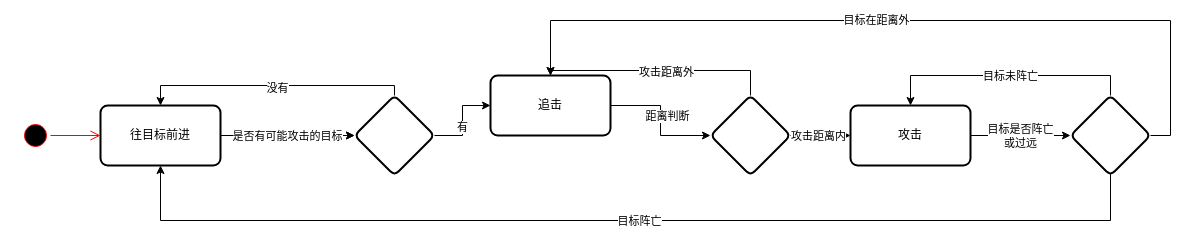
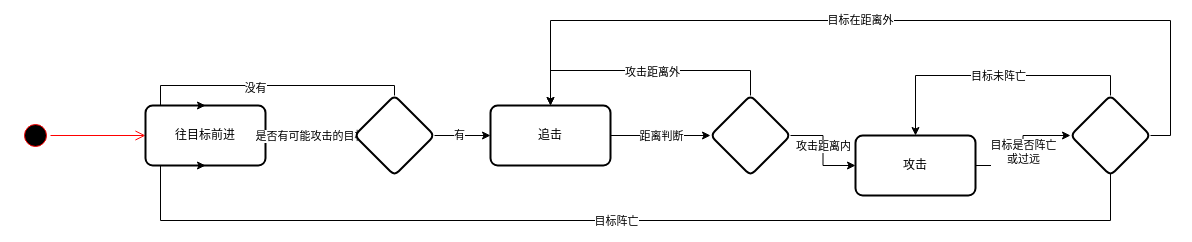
  <mxCell id="0" />
  <mxCell id="1" parent="0" />
  <mxCell id="2" value="" style="ellipse;html=1;shape=startState;fillColor=#000000;strokeColor=#ff0000;" vertex="1" parent="1"><mxGeometry x="20" y="120" width="30" height="30" as="geometry" /></mxCell>
  <mxCell id="3" value="" style="edgeStyle=orthogonalEdgeStyle;html=1;verticalAlign=bottom;endArrow=open;endSize=8;strokeColor=#ff0000;rounded=0;entryX=0;entryY=0.5;entryDx=0;entryDy=0;" edge="1" parent="1" source="2" target="7"><mxGeometry relative="1" as="geometry"><mxPoint x="110" y="135" as="targetPoint" /></mxGeometry></mxCell>
  <mxCell id="4" value="" style="edgeStyle=orthogonalEdgeStyle;rounded=0;orthogonalLoop=1;jettySize=auto;html=1;" edge="1" parent="1" source="30" target="10"><mxGeometry relative="1" as="geometry" /></mxCell>
  <mxCell id="5" value="有" style="edgeLabel;html=1;align=center;verticalAlign=middle;resizable=0;points=[];" vertex="1" connectable="0" parent="4"><mxGeometry x="-0.143" y="1" relative="1" as="geometry"><mxPoint as="offset" /></mxGeometry></mxCell>
  <mxCell id="6" value="" style="edgeStyle=orthogonalEdgeStyle;rounded=0;orthogonalLoop=1;jettySize=auto;html=1;" edge="1" parent="1" source="7" target="30"><mxGeometry relative="1" as="geometry" /></mxCell>
- <mxCell id="7" value="往目标前进" style="whiteSpace=wrap;html=1;strokeWidth=2;rounded=1;arcSize=12;" vertex="1" parent="1"><mxGeometry x="100" y="105" width="120" height="60" as="geometry" /></mxCell>
+ <mxCell id="7" value="往目标前进" style="whiteSpace=wrap;html=1;strokeWidth=2;rounded=1;arcSize=12;" vertex="1" parent="1"><mxGeometry x="145" y="105" width="120" height="60" as="geometry" /></mxCell>
  <mxCell id="8" value="" style="edgeStyle=orthogonalEdgeStyle;rounded=0;orthogonalLoop=1;jettySize=auto;html=1;" edge="1" parent="1" source="10" target="15"><mxGeometry relative="1" as="geometry" /></mxCell>
  <mxCell id="9" value="距离判断" style="edgeLabel;html=1;align=center;verticalAlign=middle;resizable=0;points=[];" vertex="1" connectable="0" parent="8"><mxGeometry x="-0.1" y="1" relative="1" as="geometry"><mxPoint x="5" y="1" as="offset" /></mxGeometry></mxCell>
- <mxCell id="10" value="追击" style="whiteSpace=wrap;html=1;strokeWidth=2;rounded=1;arcSize=12;" vertex="1" parent="1"><mxGeometry x="490" y="75" width="120" height="60" as="geometry" /></mxCell>
+ <mxCell id="10" value="追击" style="whiteSpace=wrap;html=1;strokeWidth=2;rounded=1;arcSize=12;" vertex="1" parent="1"><mxGeometry x="490" y="105" width="120" height="60" as="geometry" /></mxCell>
  <mxCell id="11" style="edgeStyle=orthogonalEdgeStyle;rounded=0;orthogonalLoop=1;jettySize=auto;html=1;entryX=0.5;entryY=0;entryDx=0;entryDy=0;" edge="1" parent="1" source="15" target="10"><mxGeometry relative="1" as="geometry"><Array as="points"><mxPoint x="750" y="70" /><mxPoint x="550" y="70" /></Array></mxGeometry></mxCell>
  <mxCell id="12" value="攻击距离外" style="edgeLabel;html=1;align=center;verticalAlign=middle;resizable=0;points=[];" vertex="1" connectable="0" parent="11"><mxGeometry x="-0.043" y="1" relative="1" as="geometry"><mxPoint as="offset" /></mxGeometry></mxCell>
  <mxCell id="13" value="" style="edgeStyle=orthogonalEdgeStyle;rounded=0;orthogonalLoop=1;jettySize=auto;html=1;" edge="1" parent="1" source="15" target="18"><mxGeometry relative="1" as="geometry" /></mxCell>
  <mxCell id="14" value="攻击距离内" style="edgeLabel;html=1;align=center;verticalAlign=middle;resizable=0;points=[];" vertex="1" connectable="0" parent="13"><mxGeometry x="-0.1" relative="1" as="geometry"><mxPoint as="offset" /></mxGeometry></mxCell>
  <mxCell id="15" value="" style="rhombus;whiteSpace=wrap;html=1;strokeWidth=2;rounded=1;arcSize=12;" vertex="1" parent="1"><mxGeometry x="710" y="95" width="80" height="80" as="geometry" /></mxCell>
  <mxCell id="16" value="" style="edgeStyle=orthogonalEdgeStyle;rounded=0;orthogonalLoop=1;jettySize=auto;html=1;" edge="1" parent="1" source="18" target="25"><mxGeometry relative="1" as="geometry" /></mxCell>
  <mxCell id="17" value="目标是否阵亡&lt;br&gt;或过远" style="edgeLabel;html=1;align=center;verticalAlign=middle;resizable=0;points=[];" vertex="1" connectable="0" parent="16"><mxGeometry x="-0.02" relative="1" as="geometry"><mxPoint as="offset" /></mxGeometry></mxCell>
- <mxCell id="18" value="攻击" style="whiteSpace=wrap;html=1;strokeWidth=2;rounded=1;arcSize=12;" vertex="1" parent="1"><mxGeometry x="850" y="105" width="120" height="60" as="geometry" /></mxCell>
+ <mxCell id="18" value="攻击" style="whiteSpace=wrap;html=1;strokeWidth=2;rounded=1;arcSize=12;" vertex="1" parent="1"><mxGeometry x="855" y="135" width="120" height="60" as="geometry" /></mxCell>
  <mxCell id="19" style="edgeStyle=orthogonalEdgeStyle;rounded=0;orthogonalLoop=1;jettySize=auto;html=1;exitX=0.5;exitY=0;exitDx=0;exitDy=0;entryX=0.5;entryY=0;entryDx=0;entryDy=0;" edge="1" parent="1" source="25" target="18"><mxGeometry relative="1" as="geometry" /></mxCell>
  <mxCell id="20" value="目标未阵亡" style="edgeLabel;html=1;align=center;verticalAlign=middle;resizable=0;points=[];" vertex="1" connectable="0" parent="19"><mxGeometry x="-0.032" relative="1" as="geometry"><mxPoint as="offset" /></mxGeometry></mxCell>
  <mxCell id="21" style="edgeStyle=orthogonalEdgeStyle;rounded=0;orthogonalLoop=1;jettySize=auto;html=1;entryX=0.5;entryY=1;entryDx=0;entryDy=0;" edge="1" parent="1" target="7"><mxGeometry relative="1" as="geometry"><Array as="points"><mxPoint x="1110" y="220" /><mxPoint x="160" y="220" /></Array><mxPoint x="1110" y="170" as="sourcePoint" /></mxGeometry></mxCell>
  <mxCell id="22" value="目标阵亡" style="edgeLabel;html=1;align=center;verticalAlign=middle;resizable=0;points=[];" vertex="1" connectable="0" parent="21"><mxGeometry x="-0.01" relative="1" as="geometry"><mxPoint as="offset" /></mxGeometry></mxCell>
  <mxCell id="23" style="edgeStyle=orthogonalEdgeStyle;rounded=0;orthogonalLoop=1;jettySize=auto;html=1;exitX=1;exitY=0.5;exitDx=0;exitDy=0;entryX=0.5;entryY=0;entryDx=0;entryDy=0;" edge="1" parent="1" source="25" target="10"><mxGeometry relative="1" as="geometry"><Array as="points"><mxPoint x="1170" y="135" /><mxPoint x="1170" y="20" /><mxPoint x="550" y="20" /></Array></mxGeometry></mxCell>
  <mxCell id="24" value="目标在距离外" style="edgeLabel;html=1;align=center;verticalAlign=middle;resizable=0;points=[];" vertex="1" connectable="0" parent="23"><mxGeometry x="0.062" y="-1" relative="1" as="geometry"><mxPoint as="offset" /></mxGeometry></mxCell>
  <mxCell id="25" value="" style="rhombus;whiteSpace=wrap;html=1;strokeWidth=2;rounded=1;arcSize=12;" vertex="1" parent="1"><mxGeometry x="1070" y="95" width="80" height="80" as="geometry" /></mxCell>
  <mxCell id="26" value="" style="edgeStyle=orthogonalEdgeStyle;rounded=0;orthogonalLoop=1;jettySize=auto;html=1;" edge="1" parent="1" source="7" target="30"><mxGeometry relative="1" as="geometry"><mxPoint x="220" y="135" as="sourcePoint" /><mxPoint x="610" y="135" as="targetPoint" /></mxGeometry></mxCell>
  <mxCell id="27" value="是否有可能攻击的目标" style="edgeLabel;html=1;align=center;verticalAlign=middle;resizable=0;points=[];" vertex="1" connectable="0" parent="26"><mxGeometry x="-0.015" relative="1" as="geometry"><mxPoint as="offset" /></mxGeometry></mxCell>
  <mxCell id="28" style="edgeStyle=orthogonalEdgeStyle;rounded=0;orthogonalLoop=1;jettySize=auto;html=1;entryX=0.5;entryY=0;entryDx=0;entryDy=0;" edge="1" parent="1" source="30" target="7"><mxGeometry relative="1" as="geometry"><Array as="points"><mxPoint x="394" y="85" /><mxPoint x="160" y="85" /></Array></mxGeometry></mxCell>
  <mxCell id="29" value="没有" style="edgeLabel;html=1;align=center;verticalAlign=middle;resizable=0;points=[];" vertex="1" connectable="0" parent="28"><mxGeometry x="-0.03" y="2" relative="1" as="geometry"><mxPoint as="offset" /></mxGeometry></mxCell>
  <mxCell id="30" value="" style="rhombus;whiteSpace=wrap;html=1;strokeWidth=2;rounded=1;arcSize=12;" vertex="1" parent="1"><mxGeometry x="354" y="95" width="80" height="80" as="geometry" /></mxCell>
